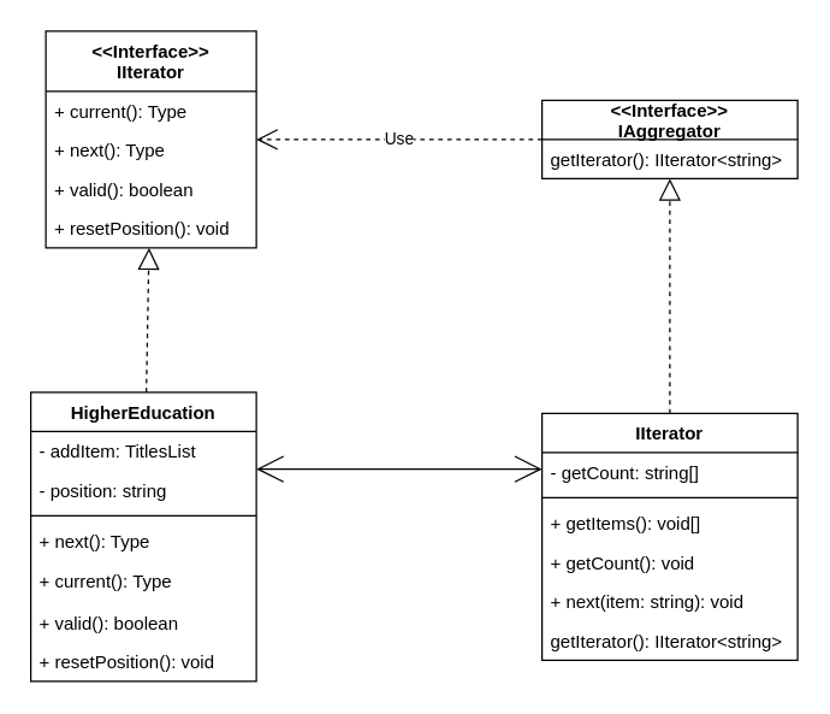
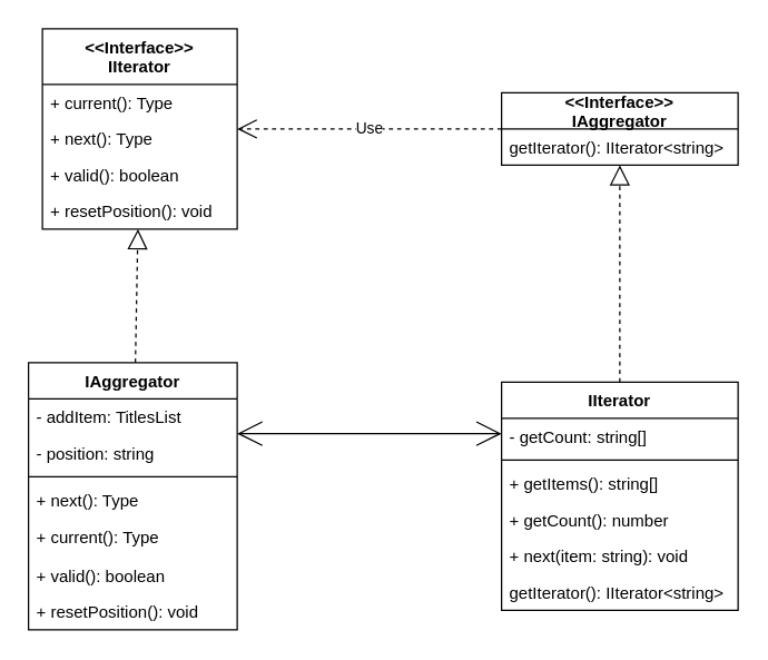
  <mxCell id="0" />
  <mxCell id="1" parent="0" />
  <mxCell id="2" value="&lt;&lt;Interface&gt;&gt;&#10;IIterator" style="swimlane;fontStyle=1;childLayout=stackLayout;horizontal=1;startSize=40;fillColor=none;horizontalStack=0;resizeParent=1;resizeParentMax=0;resizeLast=0;collapsible=1;marginBottom=0;" parent="1" vertex="1"><mxGeometry x="30" y="20" width="140" height="144" as="geometry" /></mxCell>
  <mxCell id="3" value="+ current(): Type" style="text;strokeColor=none;fillColor=none;align=left;verticalAlign=top;spacingLeft=4;spacingRight=4;overflow=hidden;rotatable=0;points=[[0,0.5],[1,0.5]];portConstraint=eastwest;" parent="2" vertex="1"><mxGeometry y="40" width="140" height="26" as="geometry" /></mxCell>
  <mxCell id="4" value="+ next(): Type" style="text;strokeColor=none;fillColor=none;align=left;verticalAlign=top;spacingLeft=4;spacingRight=4;overflow=hidden;rotatable=0;points=[[0,0.5],[1,0.5]];portConstraint=eastwest;" parent="2" vertex="1"><mxGeometry y="66" width="140" height="26" as="geometry" /></mxCell>
  <mxCell id="5" value="+ valid(): boolean" style="text;strokeColor=none;fillColor=none;align=left;verticalAlign=top;spacingLeft=4;spacingRight=4;overflow=hidden;rotatable=0;points=[[0,0.5],[1,0.5]];portConstraint=eastwest;" parent="2" vertex="1"><mxGeometry y="92" width="140" height="26" as="geometry" /></mxCell>
  <mxCell id="6" value="+ resetPosition(): void" style="text;strokeColor=none;fillColor=none;align=left;verticalAlign=top;spacingLeft=4;spacingRight=4;overflow=hidden;rotatable=0;points=[[0,0.5],[1,0.5]];portConstraint=eastwest;" parent="2" vertex="1"><mxGeometry y="118" width="140" height="26" as="geometry" /></mxCell>
- <mxCell id="7" value="HigherEducation" style="swimlane;fontStyle=1;align=center;verticalAlign=top;childLayout=stackLayout;horizontal=1;startSize=26;horizontalStack=0;resizeParent=1;resizeParentMax=0;resizeLast=0;collapsible=1;marginBottom=0;" parent="1" vertex="1"><mxGeometry x="20" y="260" width="150" height="192" as="geometry" /></mxCell>
+ <mxCell id="7" value="IAggregator" style="swimlane;fontStyle=1;align=center;verticalAlign=top;childLayout=stackLayout;horizontal=1;startSize=26;horizontalStack=0;resizeParent=1;resizeParentMax=0;resizeLast=0;collapsible=1;marginBottom=0;" parent="1" vertex="1"><mxGeometry x="20" y="260" width="150" height="192" as="geometry" /></mxCell>
  <mxCell id="8" value="- addItem: TitlesList" style="text;strokeColor=none;fillColor=none;align=left;verticalAlign=top;spacingLeft=4;spacingRight=4;overflow=hidden;rotatable=0;points=[[0,0.5],[1,0.5]];portConstraint=eastwest;" parent="7" vertex="1"><mxGeometry y="26" width="150" height="26" as="geometry" /></mxCell>
  <mxCell id="9" value="- position: string" style="text;strokeColor=none;fillColor=none;align=left;verticalAlign=top;spacingLeft=4;spacingRight=4;overflow=hidden;rotatable=0;points=[[0,0.5],[1,0.5]];portConstraint=eastwest;" parent="7" vertex="1"><mxGeometry y="52" width="150" height="26" as="geometry" /></mxCell>
  <mxCell id="10" value="" style="line;strokeWidth=1;fillColor=none;align=left;verticalAlign=middle;spacingTop=-1;spacingLeft=3;spacingRight=3;rotatable=0;labelPosition=right;points=[];portConstraint=eastwest;strokeColor=inherit;" parent="7" vertex="1"><mxGeometry y="78" width="150" height="8" as="geometry" /></mxCell>
  <mxCell id="11" value="+ next(): Type" style="text;strokeColor=none;fillColor=none;align=left;verticalAlign=top;spacingLeft=4;spacingRight=4;overflow=hidden;rotatable=0;points=[[0,0.5],[1,0.5]];portConstraint=eastwest;" parent="7" vertex="1"><mxGeometry y="86" width="150" height="26" as="geometry" /></mxCell>
  <mxCell id="12" value="+ current(): Type" style="text;strokeColor=none;fillColor=none;align=left;verticalAlign=top;spacingLeft=4;spacingRight=4;overflow=hidden;rotatable=0;points=[[0,0.5],[1,0.5]];portConstraint=eastwest;" parent="7" vertex="1"><mxGeometry y="112" width="150" height="28" as="geometry" /></mxCell>
  <mxCell id="13" value="+ valid(): boolean" style="text;strokeColor=none;fillColor=none;align=left;verticalAlign=top;spacingLeft=4;spacingRight=4;overflow=hidden;rotatable=0;points=[[0,0.5],[1,0.5]];portConstraint=eastwest;" parent="7" vertex="1"><mxGeometry y="140" width="150" height="26" as="geometry" /></mxCell>
  <mxCell id="14" value="+ resetPosition(): void" style="text;strokeColor=none;fillColor=none;align=left;verticalAlign=top;spacingLeft=4;spacingRight=4;overflow=hidden;rotatable=0;points=[[0,0.5],[1,0.5]];portConstraint=eastwest;" parent="7" vertex="1"><mxGeometry y="166" width="150" height="26" as="geometry" /></mxCell>
  <mxCell id="15" value="" style="endArrow=block;dashed=1;endFill=0;endSize=12;html=1;rounded=0;" parent="1" source="7" target="2" edge="1"><mxGeometry width="160" relative="1" as="geometry"><mxPoint x="200" y="320" as="sourcePoint" /><mxPoint x="360" y="320" as="targetPoint" /></mxGeometry></mxCell>
  <mxCell id="16" value="&lt;&lt;Interface&gt;&gt;&#10;IAggregator" style="swimlane;fontStyle=1;childLayout=stackLayout;horizontal=1;startSize=26;fillColor=none;horizontalStack=0;resizeParent=1;resizeParentMax=0;resizeLast=0;collapsible=1;marginBottom=0;" parent="1" vertex="1"><mxGeometry x="360" y="66" width="170" height="52" as="geometry" /></mxCell>
  <mxCell id="17" value="getIterator(): IIterator&lt;string&gt;" style="text;strokeColor=none;fillColor=none;align=left;verticalAlign=top;spacingLeft=4;spacingRight=4;overflow=hidden;rotatable=0;points=[[0,0.5],[1,0.5]];portConstraint=eastwest;" parent="16" vertex="1"><mxGeometry y="26" width="170" height="26" as="geometry" /></mxCell>
  <mxCell id="18" value="IIterator" style="swimlane;fontStyle=1;align=center;verticalAlign=top;childLayout=stackLayout;horizontal=1;startSize=26;horizontalStack=0;resizeParent=1;resizeParentMax=0;resizeLast=0;collapsible=1;marginBottom=0;" parent="1" vertex="1"><mxGeometry x="360" y="274" width="170" height="164" as="geometry" /></mxCell>
  <mxCell id="19" value="- getCount: string[]" style="text;strokeColor=none;fillColor=none;align=left;verticalAlign=top;spacingLeft=4;spacingRight=4;overflow=hidden;rotatable=0;points=[[0,0.5],[1,0.5]];portConstraint=eastwest;" parent="18" vertex="1"><mxGeometry y="26" width="170" height="26" as="geometry" /></mxCell>
  <mxCell id="20" value="" style="line;strokeWidth=1;fillColor=none;align=left;verticalAlign=middle;spacingTop=-1;spacingLeft=3;spacingRight=3;rotatable=0;labelPosition=right;points=[];portConstraint=eastwest;strokeColor=inherit;" parent="18" vertex="1"><mxGeometry y="52" width="170" height="8" as="geometry" /></mxCell>
- <mxCell id="21" value="+ getItems(): void[]" style="text;strokeColor=none;fillColor=none;align=left;verticalAlign=top;spacingLeft=4;spacingRight=4;overflow=hidden;rotatable=0;points=[[0,0.5],[1,0.5]];portConstraint=eastwest;" parent="18" vertex="1"><mxGeometry y="60" width="170" height="26" as="geometry" /></mxCell>
- <mxCell id="22" value="+ getCount(): void" style="text;strokeColor=none;fillColor=none;align=left;verticalAlign=top;spacingLeft=4;spacingRight=4;overflow=hidden;rotatable=0;points=[[0,0.5],[1,0.5]];portConstraint=eastwest;" parent="18" vertex="1"><mxGeometry y="86" width="170" height="26" as="geometry" /></mxCell>
+ <mxCell id="21" value="+ getItems(): string[]" style="text;strokeColor=none;fillColor=none;align=left;verticalAlign=top;spacingLeft=4;spacingRight=4;overflow=hidden;rotatable=0;points=[[0,0.5],[1,0.5]];portConstraint=eastwest;" parent="18" vertex="1"><mxGeometry y="60" width="170" height="26" as="geometry" /></mxCell>
+ <mxCell id="22" value="+ getCount(): number" style="text;strokeColor=none;fillColor=none;align=left;verticalAlign=top;spacingLeft=4;spacingRight=4;overflow=hidden;rotatable=0;points=[[0,0.5],[1,0.5]];portConstraint=eastwest;" parent="18" vertex="1"><mxGeometry y="86" width="170" height="26" as="geometry" /></mxCell>
  <mxCell id="23" value="+ next(item: string): void" style="text;strokeColor=none;fillColor=none;align=left;verticalAlign=top;spacingLeft=4;spacingRight=4;overflow=hidden;rotatable=0;points=[[0,0.5],[1,0.5]];portConstraint=eastwest;" parent="18" vertex="1"><mxGeometry y="112" width="170" height="26" as="geometry" /></mxCell>
  <mxCell id="24" value="getIterator(): IIterator&lt;string&gt;" style="text;strokeColor=none;fillColor=none;align=left;verticalAlign=top;spacingLeft=4;spacingRight=4;overflow=hidden;rotatable=0;points=[[0,0.5],[1,0.5]];portConstraint=eastwest;" parent="18" vertex="1"><mxGeometry y="138" width="170" height="26" as="geometry" /></mxCell>
  <mxCell id="25" value="" style="endArrow=block;dashed=1;endFill=0;endSize=12;html=1;rounded=0;" parent="1" source="18" target="16" edge="1"><mxGeometry width="160" relative="1" as="geometry"><mxPoint x="200" y="320" as="sourcePoint" /><mxPoint x="360" y="320" as="targetPoint" /></mxGeometry></mxCell>
  <mxCell id="26" value="Use" style="endArrow=open;endSize=12;dashed=1;html=1;rounded=0;" parent="1" source="16" target="2" edge="1"><mxGeometry width="160" relative="1" as="geometry"><mxPoint x="200" y="320" as="sourcePoint" /><mxPoint x="360" y="320" as="targetPoint" /></mxGeometry></mxCell>
  <mxCell id="27" value="" style="endArrow=open;startArrow=open;endFill=0;startFill=0;html=1;rounded=0;endSize=16;startSize=16;" parent="1" edge="1"><mxGeometry width="160" relative="1" as="geometry"><mxPoint x="170" y="311" as="sourcePoint" /><mxPoint x="360" y="311" as="targetPoint" /></mxGeometry></mxCell>
